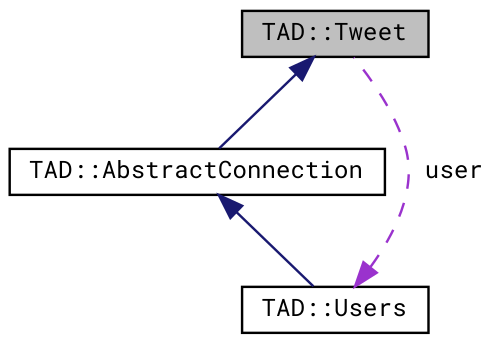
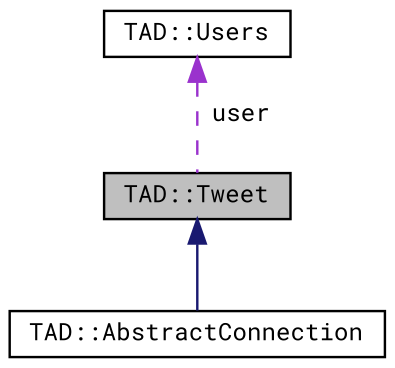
  digraph {
    fontname="Roboto Mono"
    node [color=black fillcolor=white fontname="Roboto Mono" fontsize=10 shape=record style=filled]
    edge [color=midnightblue dir=back fontname="Roboto Mono" fontsize=10 labelfontname=Helvetica labelfontsize=10 style=solid]
    n1 [fillcolor=grey75 fontcolor=black height=0.2 label="TAD::Tweet" width=0.4]
    n2 [height=0.2 label="TAD::AbstractConnection" width=0.4]
    n3 [height=0.2 label="TAD::Users" width=0.4]
    n1 -> n2
-   n2 -> n3
    n3 -> n1 [color=darkorchid3 label=" user" style=dashed]
  }
